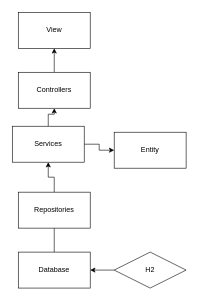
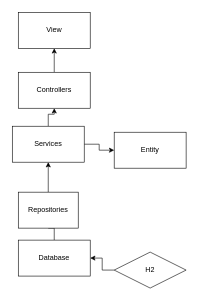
  <mxCell id="0" />
  <mxCell id="1" parent="0" />
  <mxCell id="2" style="edgeStyle=orthogonalEdgeStyle;rounded=0;orthogonalLoop=1;jettySize=auto;html=1;exitX=0.5;exitY=0;exitDx=0;exitDy=0;" parent="1" source="14" target="7" edge="1"><mxGeometry relative="1" as="geometry" /></mxCell>
  <mxCell id="3" style="edgeStyle=orthogonalEdgeStyle;rounded=0;orthogonalLoop=1;jettySize=auto;html=1;exitX=0.5;exitY=0;exitDx=0;exitDy=0;endArrow=none;" edge="1" parent="1" source="4" target="14"><mxGeometry relative="1" as="geometry" /></mxCell>
- <mxCell id="4" value="Database" style="rounded=0;whiteSpace=wrap;html=1;" parent="1" vertex="1"><mxGeometry x="30" y="420" width="120" height="60" as="geometry" /></mxCell>
+ <mxCell id="4" value="Database" style="rounded=0;whiteSpace=wrap;html=1;" parent="1" vertex="1"><mxGeometry x="30" y="400" width="120" height="60" as="geometry" /></mxCell>
  <mxCell id="5" style="edgeStyle=orthogonalEdgeStyle;rounded=0;orthogonalLoop=1;jettySize=auto;html=1;" parent="1" source="7" target="9" edge="1"><mxGeometry relative="1" as="geometry" /></mxCell>
  <mxCell id="6" style="edgeStyle=orthogonalEdgeStyle;rounded=0;orthogonalLoop=1;jettySize=auto;html=1;" parent="1" source="7" target="11" edge="1"><mxGeometry relative="1" as="geometry" /></mxCell>
  <mxCell id="7" value="Services" style="rounded=0;whiteSpace=wrap;html=1;" parent="1" vertex="1"><mxGeometry x="20" y="210" width="120" height="60" as="geometry" /></mxCell>
  <mxCell id="8" value="View" style="rounded=0;whiteSpace=wrap;html=1;" parent="1" vertex="1"><mxGeometry x="30" y="20" width="120" height="60" as="geometry" /></mxCell>
  <mxCell id="9" value="Entity" style="rounded=0;whiteSpace=wrap;html=1;" parent="1" vertex="1"><mxGeometry x="190" y="220" width="120" height="60" as="geometry" /></mxCell>
  <mxCell id="10" style="edgeStyle=orthogonalEdgeStyle;rounded=0;orthogonalLoop=1;jettySize=auto;html=1;" parent="1" source="11" target="8" edge="1"><mxGeometry relative="1" as="geometry" /></mxCell>
  <mxCell id="11" value="Controllers" style="rounded=0;whiteSpace=wrap;html=1;" parent="1" vertex="1"><mxGeometry x="30" y="120" width="120" height="60" as="geometry" /></mxCell>
  <mxCell id="12" style="edgeStyle=orthogonalEdgeStyle;rounded=0;orthogonalLoop=1;jettySize=auto;html=1;" edge="1" parent="1" source="13" target="4"><mxGeometry relative="1" as="geometry" /></mxCell>
  <mxCell id="13" value="H2" style="rhombus;whiteSpace=wrap;html=1;" vertex="1" parent="1"><mxGeometry x="190" y="420" width="120" height="60" as="geometry" /></mxCell>
- <mxCell id="14" value="Repositories" style="rounded=0;whiteSpace=wrap;html=1;" vertex="1" parent="1"><mxGeometry x="30" y="320" width="120" height="60" as="geometry" /></mxCell>
+ <mxCell id="14" value="Repositories" style="rounded=0;whiteSpace=wrap;html=1;" vertex="1" parent="1"><mxGeometry x="30" y="320" width="100" height="60" as="geometry" /></mxCell>
